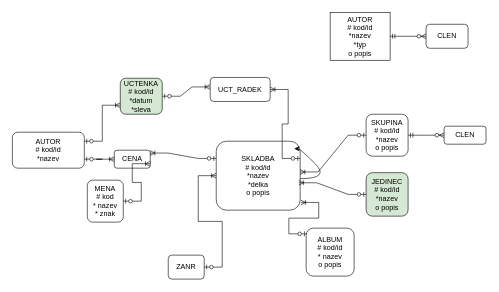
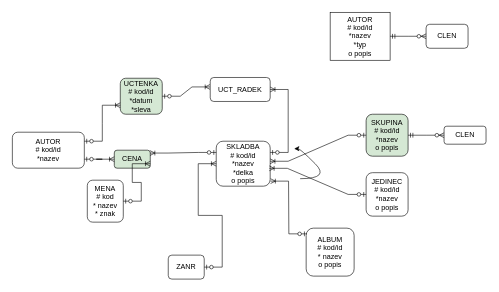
  <mxCell id="0" />
  <mxCell id="1" parent="0" />
- <mxCell id="2" value="&lt;div&gt;SKLADBA&lt;/div&gt;&lt;div&gt;# kod/id&lt;/div&gt;&lt;div&gt;*nazev&lt;/div&gt;&lt;div&gt;*delka&lt;/div&gt;&lt;div&gt;o popis&lt;/div&gt;" style="rounded=1;whiteSpace=wrap;html=1;" vertex="1" parent="1"><mxGeometry x="360" y="235" width="140" height="115" as="geometry" /></mxCell>
- <mxCell id="3" value="CENA" style="rounded=1;whiteSpace=wrap;html=1;" vertex="1" parent="1"><mxGeometry x="190" y="250" width="60" height="30" as="geometry" /></mxCell>
+ <mxCell id="2" value="&lt;div&gt;SKLADBA&lt;/div&gt;&lt;div&gt;# kod/id&lt;/div&gt;&lt;div&gt;*nazev&lt;/div&gt;&lt;div&gt;*delka&lt;/div&gt;&lt;div&gt;o popis&lt;/div&gt;" style="rounded=1;whiteSpace=wrap;html=1;" vertex="1" parent="1"><mxGeometry x="360" y="235" width="90" height="75" as="geometry" /></mxCell>
+ <mxCell id="3" value="CENA" style="rounded=1;whiteSpace=wrap;html=1;fillColor=#d5e8d4;" vertex="1" parent="1"><mxGeometry x="190" y="250" width="60" height="30" as="geometry" /></mxCell>
  <mxCell id="4" value="&lt;div&gt;MENA&lt;/div&gt;&lt;div&gt;# kod&lt;/div&gt;&lt;div&gt;* nazev&lt;/div&gt;&lt;div&gt;* znak&lt;/div&gt;" style="rounded=1;whiteSpace=wrap;html=1;" vertex="1" parent="1"><mxGeometry x="145" y="300" width="60" height="70" as="geometry" /></mxCell>
  <mxCell id="5" value="&lt;div&gt;ALBUM&lt;/div&gt;&lt;div&gt;# kod/id&lt;/div&gt;&lt;div&gt;* nazev&lt;/div&gt;&lt;div&gt;o popis&lt;/div&gt;" style="rounded=1;whiteSpace=wrap;html=1;" vertex="1" parent="1"><mxGeometry x="510" y="380" width="80" height="80" as="geometry" /></mxCell>
  <mxCell id="6" value="&lt;div&gt;UCTENKA&lt;/div&gt;&lt;div&gt;# kod/id&lt;/div&gt;&lt;div&gt;*datum&lt;/div&gt;&lt;div&gt;*sleva&lt;/div&gt;" style="rounded=1;whiteSpace=wrap;html=1;fillColor=#d5e8d4;" vertex="1" parent="1"><mxGeometry x="200" y="130" width="70" height="60" as="geometry" /></mxCell>
  <mxCell id="7" value="&lt;div&gt;UCT_RADEK&lt;/div&gt;" style="rounded=1;whiteSpace=wrap;html=1;" vertex="1" parent="1"><mxGeometry x="350" y="128.75" width="100" height="40" as="geometry" /></mxCell>
- <mxCell id="8" value="&lt;div&gt;SKUPINA&lt;/div&gt;&lt;div&gt;# kod/id&lt;/div&gt;&lt;div&gt;*nazev&lt;/div&gt;&lt;div&gt;o popis&lt;/div&gt;" style="rounded=1;whiteSpace=wrap;html=1;" vertex="1" parent="1"><mxGeometry x="610" y="190" width="70" height="70" as="geometry" /></mxCell>
+ <mxCell id="8" value="&lt;div&gt;SKUPINA&lt;/div&gt;&lt;div&gt;# kod/id&lt;/div&gt;&lt;div&gt;*nazev&lt;/div&gt;&lt;div&gt;o popis&lt;/div&gt;" style="rounded=1;whiteSpace=wrap;html=1;fillColor=#d5e8d4;" vertex="1" parent="1"><mxGeometry x="610" y="190" width="70" height="70" as="geometry" /></mxCell>
  <mxCell id="9" value="CLEN" style="rounded=1;whiteSpace=wrap;html=1;" vertex="1" parent="1"><mxGeometry x="740" y="210" width="70" height="30" as="geometry" /></mxCell>
  <mxCell id="10" value="&lt;div&gt;AUTOR&lt;/div&gt;&lt;div&gt;# kod/id&lt;/div&gt;&lt;div&gt;*nazev&lt;/div&gt;" style="rounded=1;whiteSpace=wrap;html=1;" vertex="1" parent="1"><mxGeometry x="20" y="220" width="120" height="60" as="geometry" /></mxCell>
- <mxCell id="11" value="&lt;div&gt;JEDINEC&lt;/div&gt;&lt;div&gt;# kod/id&lt;/div&gt;&lt;div&gt;*nazev&lt;/div&gt;&lt;div&gt;o popis&lt;/div&gt;" style="rounded=1;whiteSpace=wrap;html=1;fillColor=#d5e8d4;" vertex="1" parent="1"><mxGeometry x="610" y="287.5" width="70" height="72.5" as="geometry" /></mxCell>
+ <mxCell id="11" value="&lt;div&gt;JEDINEC&lt;/div&gt;&lt;div&gt;# kod/id&lt;/div&gt;&lt;div&gt;*nazev&lt;/div&gt;&lt;div&gt;o popis&lt;/div&gt;" style="rounded=1;whiteSpace=wrap;html=1;" vertex="1" parent="1"><mxGeometry x="610" y="287.5" width="70" height="72.5" as="geometry" /></mxCell>
  <mxCell id="12" value="" style="edgeStyle=entityRelationEdgeStyle;fontSize=12;html=1;endArrow=ERoneToMany;startArrow=ERzeroToOne;rounded=0;exitX=1;exitY=0.75;exitDx=0;exitDy=0;entryX=0;entryY=0.5;entryDx=0;entryDy=0;" edge="1" parent="1" source="10" target="3"><mxGeometry width="100" height="100" relative="1" as="geometry"><mxPoint x="380" y="370" as="sourcePoint" /><mxPoint x="480" y="270" as="targetPoint" /></mxGeometry></mxCell>
  <mxCell id="13" value="" style="edgeStyle=entityRelationEdgeStyle;fontSize=12;html=1;endArrow=ERoneToMany;startArrow=ERzeroToOne;rounded=0;exitX=0;exitY=0.25;exitDx=0;exitDy=0;entryX=0.994;entryY=0.159;entryDx=0;entryDy=0;entryPerimeter=0;" edge="1" parent="1" source="2" target="3"><mxGeometry width="100" height="100" relative="1" as="geometry"><mxPoint x="380" y="370" as="sourcePoint" /><mxPoint x="480" y="270" as="targetPoint" /></mxGeometry></mxCell>
  <mxCell id="14" value="" style="edgeStyle=entityRelationEdgeStyle;fontSize=12;html=1;endArrow=ERoneToMany;startArrow=ERzeroToOne;rounded=0;exitX=1;exitY=0.5;exitDx=0;exitDy=0;entryX=1;entryY=0.75;entryDx=0;entryDy=0;" edge="1" parent="1" source="4" target="3"><mxGeometry width="100" height="100" relative="1" as="geometry"><mxPoint x="380" y="370" as="sourcePoint" /><mxPoint x="480" y="270" as="targetPoint" /></mxGeometry></mxCell>
  <mxCell id="15" value="" style="edgeStyle=entityRelationEdgeStyle;fontSize=12;html=1;endArrow=ERoneToMany;startArrow=ERzeroToOne;rounded=0;exitX=0.014;exitY=0.119;exitDx=0;exitDy=0;entryX=1.007;entryY=0.888;entryDx=0;entryDy=0;entryPerimeter=0;exitPerimeter=0;" edge="1" parent="1" source="5" target="2"><mxGeometry width="100" height="100" relative="1" as="geometry"><mxPoint x="470" y="310" as="sourcePoint" /><mxPoint x="600" y="270" as="targetPoint" /></mxGeometry></mxCell>
  <mxCell id="16" value="" style="edgeStyle=entityRelationEdgeStyle;fontSize=12;html=1;endArrow=ERzeroToMany;startArrow=ERmandOne;rounded=0;exitX=1;exitY=0.5;exitDx=0;exitDy=0;entryX=0;entryY=0.5;entryDx=0;entryDy=0;" edge="1" parent="1" source="8" target="9"><mxGeometry width="100" height="100" relative="1" as="geometry"><mxPoint x="710" y="220" as="sourcePoint" /><mxPoint x="600" y="270" as="targetPoint" /></mxGeometry></mxCell>
  <mxCell id="17" value="" style="edgeStyle=entityRelationEdgeStyle;fontSize=12;html=1;endArrow=ERoneToMany;startArrow=ERzeroToOne;rounded=0;exitX=1;exitY=0.25;exitDx=0;exitDy=0;entryX=0;entryY=0.75;entryDx=0;entryDy=0;" edge="1" parent="1" source="10" target="6"><mxGeometry width="100" height="100" relative="1" as="geometry"><mxPoint x="460" y="310" as="sourcePoint" /><mxPoint x="560" y="210" as="targetPoint" /></mxGeometry></mxCell>
  <mxCell id="18" value="" style="edgeStyle=entityRelationEdgeStyle;fontSize=12;html=1;endArrow=ERoneToMany;startArrow=ERzeroToOne;rounded=0;exitX=1;exitY=0.5;exitDx=0;exitDy=0;entryX=-0.004;entryY=0.393;entryDx=0;entryDy=0;entryPerimeter=0;" edge="1" parent="1" source="6" target="7"><mxGeometry width="100" height="100" relative="1" as="geometry"><mxPoint x="430" y="190" as="sourcePoint" /><mxPoint x="560" y="210" as="targetPoint" /></mxGeometry></mxCell>
  <mxCell id="19" value="" style="edgeStyle=entityRelationEdgeStyle;fontSize=12;html=1;endArrow=ERoneToMany;startArrow=ERzeroToOne;rounded=0;entryX=1;entryY=0.5;entryDx=0;entryDy=0;exitX=1;exitY=0.25;exitDx=0;exitDy=0;" edge="1" parent="1" source="2" target="7"><mxGeometry width="100" height="100" relative="1" as="geometry"><mxPoint x="460" y="310" as="sourcePoint" /><mxPoint x="560" y="210" as="targetPoint" /></mxGeometry></mxCell>
  <mxCell id="20" value="" style="edgeStyle=entityRelationEdgeStyle;fontSize=12;html=1;endArrow=ERoneToMany;startArrow=ERzeroToOne;rounded=0;entryX=0.999;entryY=0.446;entryDx=0;entryDy=0;exitX=0;exitY=0.5;exitDx=0;exitDy=0;entryPerimeter=0;" edge="1" parent="1" source="8" target="2"><mxGeometry width="100" height="100" relative="1" as="geometry"><mxPoint x="460" y="310" as="sourcePoint" /><mxPoint x="590" y="253.75" as="targetPoint" /></mxGeometry></mxCell>
  <mxCell id="21" value="" style="edgeStyle=entityRelationEdgeStyle;fontSize=12;html=1;endArrow=ERoneToMany;startArrow=ERzeroToOne;rounded=0;entryX=0.984;entryY=0.603;entryDx=0;entryDy=0;exitX=0;exitY=0.5;exitDx=0;exitDy=0;entryPerimeter=0;" edge="1" parent="1" source="11" target="2"><mxGeometry width="100" height="100" relative="1" as="geometry"><mxPoint x="460" y="310" as="sourcePoint" /><mxPoint x="591.28" y="286.45" as="targetPoint" /></mxGeometry></mxCell>
  <mxCell id="22" value="" style="curved=1;endArrow=classic;html=1;rounded=0;" edge="1" parent="1"><mxGeometry width="50" height="50" relative="1" as="geometry"><mxPoint x="500" y="297.5" as="sourcePoint" /><mxPoint x="490" y="247.5" as="targetPoint" /><Array as="points"><mxPoint x="550" y="297.5" /><mxPoint x="500" y="247.5" /></Array></mxGeometry></mxCell>
  <mxCell id="23" value="ZANR" style="rounded=1;whiteSpace=wrap;html=1;" vertex="1" parent="1"><mxGeometry x="280" y="425" width="60" height="40" as="geometry" /></mxCell>
  <mxCell id="24" value="" style="edgeStyle=entityRelationEdgeStyle;fontSize=12;html=1;endArrow=ERoneToMany;startArrow=ERzeroToOne;rounded=0;entryX=0;entryY=0.5;entryDx=0;entryDy=0;exitX=1;exitY=0.5;exitDx=0;exitDy=0;" edge="1" parent="1" source="23" target="2"><mxGeometry width="100" height="100" relative="1" as="geometry"><mxPoint x="340" y="480" as="sourcePoint" /><mxPoint x="440" y="380" as="targetPoint" /></mxGeometry></mxCell>
  <mxCell id="25" value="&lt;div&gt;AUTOR&lt;/div&gt;&lt;div&gt;# kod/id&lt;/div&gt;&lt;div&gt;*nazev&lt;/div&gt;&lt;div&gt;*typ&lt;/div&gt;&lt;div&gt;o popis&lt;/div&gt;" style="whiteSpace=wrap;html=1;rounded=0;" vertex="1" parent="1"><mxGeometry x="550" y="20" width="100" height="80" as="geometry" /></mxCell>
  <mxCell id="26" value="&lt;div&gt;CLEN&lt;/div&gt;" style="rounded=1;whiteSpace=wrap;html=1;" vertex="1" parent="1"><mxGeometry x="710" y="40" width="70" height="40" as="geometry" /></mxCell>
  <mxCell id="27" value="" style="edgeStyle=entityRelationEdgeStyle;fontSize=12;html=1;endArrow=ERzeroToMany;startArrow=ERmandOne;rounded=0;exitX=1;exitY=0.5;exitDx=0;exitDy=0;" edge="1" parent="1" source="25" target="26"><mxGeometry width="100" height="100" relative="1" as="geometry"><mxPoint x="460" y="310" as="sourcePoint" /><mxPoint x="560" y="210" as="targetPoint" /></mxGeometry></mxCell>
